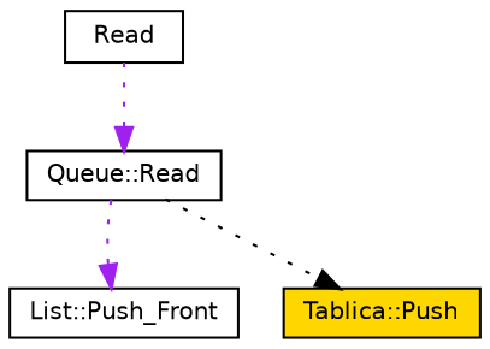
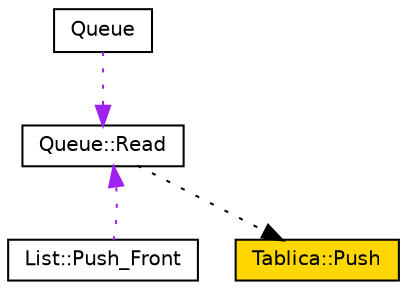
  digraph {
    rankdir=TB
    node [color=black fillcolor=white fontname=Helvetica fontsize=10 shape=record style=filled]
    edge [color=purple fontname=Helvetica fontsize=10 labelfontname=Helvetica labelfontsize=10 style=dotted]
-   n1 [fontcolor=black height=0.2 label=Read width=0.4]
+   n1 [fontcolor=black height=0.2 label=Queue width=0.4]
    n2 [height=0.2 label="Queue::Read" width=0.4]
    n3 [height=0.2 label="List::Push_Front" width=0.4]
    n4 [fillcolor=gold height=0.2 label="Tablica::Push" width=0.4]
    n1 -> n2
-   n2 -> n3
+   n3 -> n2
    n2 -> n4 [color=black]
  }
